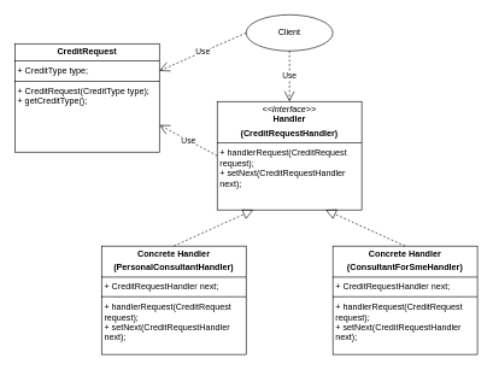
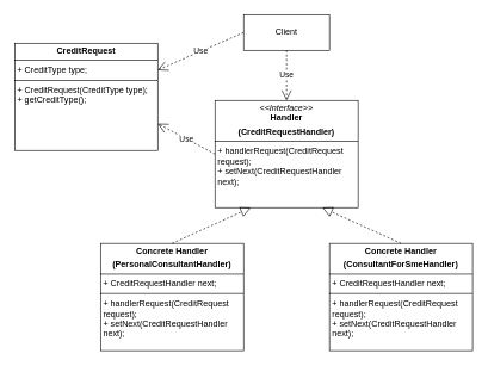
  <mxCell id="0" />
  <mxCell id="1" parent="0" />
  <mxCell id="2" value="&lt;p style=&quot;margin:0px;margin-top:4px;text-align:center;&quot;&gt;&lt;i&gt;&amp;lt;&amp;lt;Interface&amp;gt;&amp;gt;&lt;/i&gt;&lt;br&gt;&lt;b&gt;Handler&lt;/b&gt;&lt;/p&gt;&lt;p style=&quot;margin:0px;margin-top:4px;text-align:center;&quot;&gt;&lt;b&gt;(CreditRequestHandler)&lt;/b&gt;&lt;/p&gt;&lt;hr size=&quot;1&quot; style=&quot;border-style:solid;&quot;&gt;&lt;p style=&quot;margin:0px;margin-left:4px;&quot;&gt;+ handlerRequest(CreditRequest request);&lt;br&gt;+ setNext(CreditRequestHandler next);&lt;/p&gt;" style="verticalAlign=top;align=left;overflow=fill;html=1;whiteSpace=wrap;" vertex="1" parent="1"><mxGeometry x="300" y="140" width="200" height="150" as="geometry" /></mxCell>
  <mxCell id="3" value="&lt;p style=&quot;margin:0px;margin-top:4px;text-align:center;&quot;&gt;&lt;b&gt;Concrete Handler&lt;/b&gt;&lt;/p&gt;&lt;p style=&quot;margin:0px;margin-top:4px;text-align:center;&quot;&gt;&lt;b&gt;(PersonalConsultantHandler)&lt;/b&gt;&lt;/p&gt;&lt;hr size=&quot;1&quot; style=&quot;border-style:solid;&quot;&gt;&lt;p style=&quot;margin:0px;margin-left:4px;&quot;&gt;+ CreditRequestHandler next;&lt;/p&gt;&lt;hr size=&quot;1&quot; style=&quot;border-style:solid;&quot;&gt;&lt;p style=&quot;margin:0px;margin-left:4px;&quot;&gt;+ handlerRequest(CreditRequest request);&lt;br&gt;+ setNext(CreditRequestHandler next);&lt;/p&gt;" style="verticalAlign=top;align=left;overflow=fill;html=1;whiteSpace=wrap;" vertex="1" parent="1"><mxGeometry x="140" y="340" width="200" height="150" as="geometry" /></mxCell>
  <mxCell id="4" value="&lt;p style=&quot;margin:0px;margin-top:4px;text-align:center;&quot;&gt;&lt;b&gt;Concrete Handler&lt;/b&gt;&lt;/p&gt;&lt;p style=&quot;margin:0px;margin-top:4px;text-align:center;&quot;&gt;&lt;b&gt;(ConsultantForSmeHandler)&lt;/b&gt;&lt;/p&gt;&lt;hr size=&quot;1&quot; style=&quot;border-style:solid;&quot;&gt;&lt;p style=&quot;margin:0px;margin-left:4px;&quot;&gt;+ CreditRequestHandler next;&lt;/p&gt;&lt;hr size=&quot;1&quot; style=&quot;border-style:solid;&quot;&gt;&lt;p style=&quot;margin:0px;margin-left:4px;&quot;&gt;+ handlerRequest(CreditRequest request);&lt;br&gt;+ setNext(CreditRequestHandler next);&lt;/p&gt;" style="verticalAlign=top;align=left;overflow=fill;html=1;whiteSpace=wrap;" vertex="1" parent="1"><mxGeometry x="460" y="340" width="200" height="150" as="geometry" /></mxCell>
  <mxCell id="5" value="&lt;p style=&quot;margin:0px;margin-top:4px;text-align:center;&quot;&gt;&lt;b&gt;CreditRequest&lt;/b&gt;&lt;/p&gt;&lt;hr size=&quot;1&quot; style=&quot;border-style:solid;&quot;&gt;&lt;p style=&quot;margin:0px;margin-left:4px;&quot;&gt;+ CreditType type;&lt;/p&gt;&lt;hr size=&quot;1&quot; style=&quot;border-style:solid;&quot;&gt;&lt;p style=&quot;margin:0px;margin-left:4px;&quot;&gt;+ CreditRequest(CreditType type);&lt;br&gt;+ getCreditType();&lt;/p&gt;" style="verticalAlign=top;align=left;overflow=fill;html=1;whiteSpace=wrap;" vertex="1" parent="1"><mxGeometry x="20" y="60" width="200" height="150" as="geometry" /></mxCell>
  <mxCell id="6" style="edgeStyle=orthogonalEdgeStyle;rounded=0;orthogonalLoop=1;jettySize=auto;html=1;exitX=0.5;exitY=1;exitDx=0;exitDy=0;" edge="1" parent="1" source="5" target="5"><mxGeometry relative="1" as="geometry" /></mxCell>
- <mxCell id="7" value="Client" style="ellipse;html=1;whiteSpace=wrap;" vertex="1" parent="1"><mxGeometry x="340" y="20" width="120" height="50" as="geometry" /></mxCell>
+ <mxCell id="7" value="Client" style="html=1;whiteSpace=wrap;" vertex="1" parent="1"><mxGeometry x="340" y="20" width="120" height="50" as="geometry" /></mxCell>
  <mxCell id="8" value="Use" style="endArrow=open;endSize=12;dashed=1;html=1;rounded=0;exitX=0.5;exitY=1;exitDx=0;exitDy=0;entryX=0.5;entryY=0;entryDx=0;entryDy=0;" edge="1" parent="1" source="7" target="2"><mxGeometry width="160" relative="1" as="geometry"><mxPoint x="320" y="270" as="sourcePoint" /><mxPoint x="480" y="270" as="targetPoint" /></mxGeometry></mxCell>
  <mxCell id="9" value="Use" style="endArrow=open;endSize=12;dashed=1;html=1;rounded=0;exitX=0;exitY=0.5;exitDx=0;exitDy=0;entryX=1;entryY=0.25;entryDx=0;entryDy=0;" edge="1" parent="1" source="7" target="5"><mxGeometry width="160" relative="1" as="geometry"><mxPoint x="320" y="270" as="sourcePoint" /><mxPoint x="480" y="270" as="targetPoint" /></mxGeometry></mxCell>
  <mxCell id="10" value="Use" style="endArrow=open;endSize=12;dashed=1;html=1;rounded=0;exitX=0;exitY=0.5;exitDx=0;exitDy=0;entryX=1;entryY=0.75;entryDx=0;entryDy=0;" edge="1" parent="1" source="2" target="5"><mxGeometry width="160" relative="1" as="geometry"><mxPoint x="320" y="270" as="sourcePoint" /><mxPoint x="480" y="270" as="targetPoint" /></mxGeometry></mxCell>
  <mxCell id="11" value="" style="endArrow=block;dashed=1;endFill=0;endSize=12;html=1;rounded=0;exitX=0.5;exitY=0;exitDx=0;exitDy=0;entryX=0.25;entryY=1;entryDx=0;entryDy=0;" edge="1" parent="1" source="3" target="2"><mxGeometry width="160" relative="1" as="geometry"><mxPoint x="320" y="270" as="sourcePoint" /><mxPoint x="480" y="270" as="targetPoint" /></mxGeometry></mxCell>
  <mxCell id="12" value="" style="endArrow=block;dashed=1;endFill=0;endSize=12;html=1;rounded=0;exitX=0.5;exitY=0;exitDx=0;exitDy=0;entryX=0.75;entryY=1;entryDx=0;entryDy=0;" edge="1" parent="1" source="4" target="2"><mxGeometry width="160" relative="1" as="geometry"><mxPoint x="320" y="270" as="sourcePoint" /><mxPoint x="480" y="270" as="targetPoint" /></mxGeometry></mxCell>
